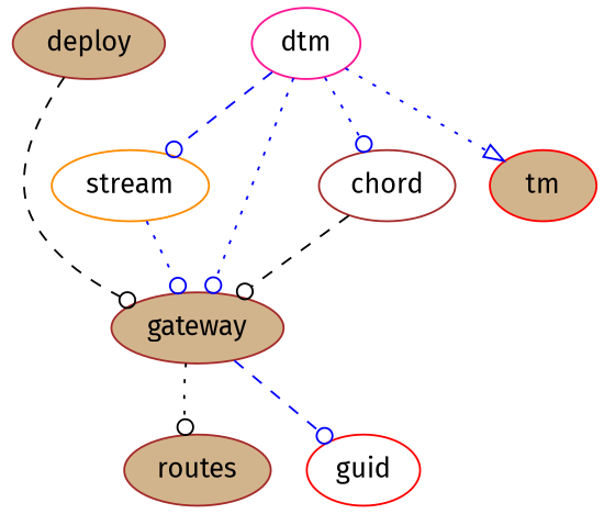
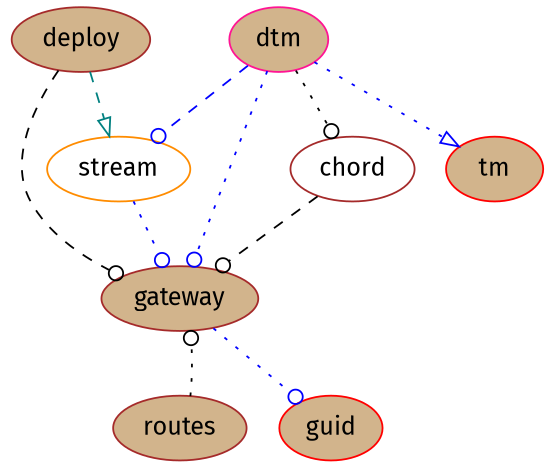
  digraph {
    fontname="Fira Sans"
    node [color=brown fillcolor=tan fontname="Fira Sans" style=filled]
    edge [arrowhead=odot color=blue fontname="Fira Sans" style=dotted]
    stream [color=darkorange fillcolor=white]
    deploy
    gateway
    chord [fillcolor=white]
    routes
-   guid [color=red fillcolor=white]
-   dtm [color=deeppink fillcolor=white]
+   guid [color=red]
+   dtm [color=deeppink]
    tm [color=red]
    stream -> gateway
+   deploy -> stream [arrowhead=onormal color=teal style=dashed]
    deploy -> gateway [color=black style=dashed]
-   gateway -> routes [color=black]
-   gateway -> guid [style=dashed]
+   routes -> gateway [color=black]
+   gateway -> guid
    chord -> gateway [color=black style=dashed]
    dtm -> stream [style=dashed]
    dtm -> gateway
-   dtm -> chord
+   dtm -> chord [color=black]
    dtm -> tm [arrowhead=onormal]
  }
